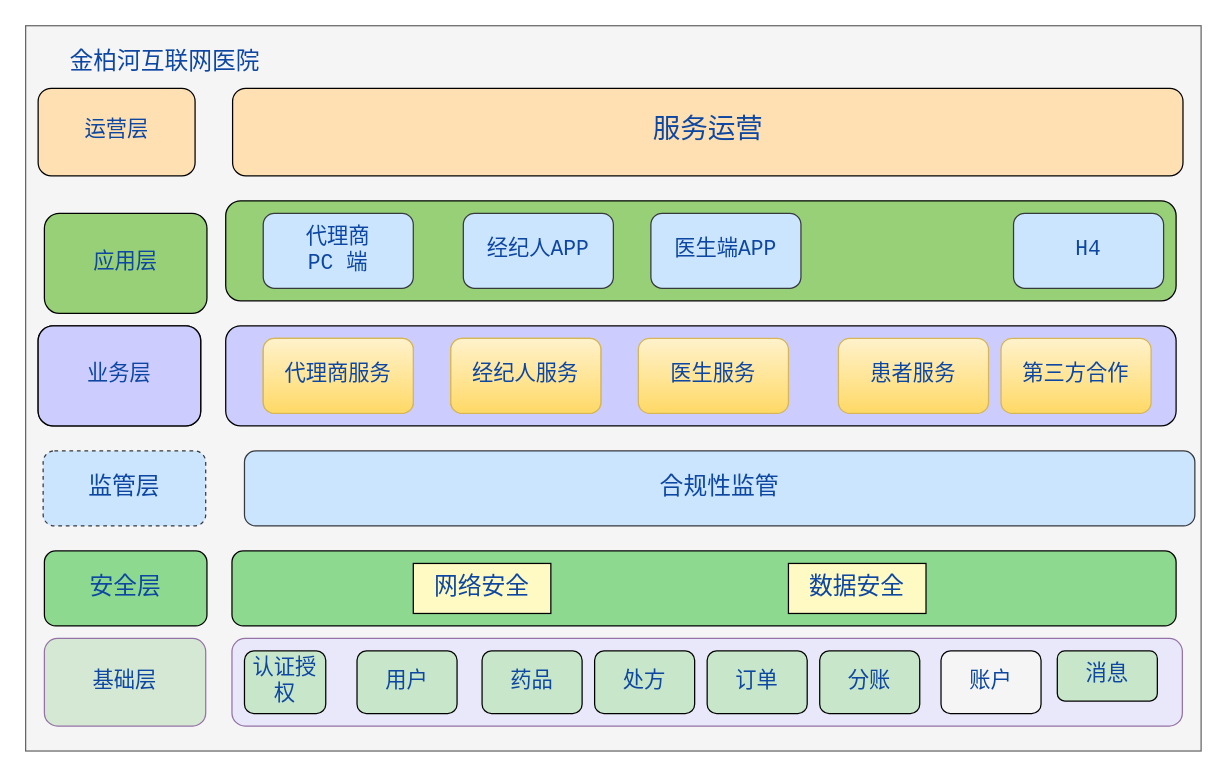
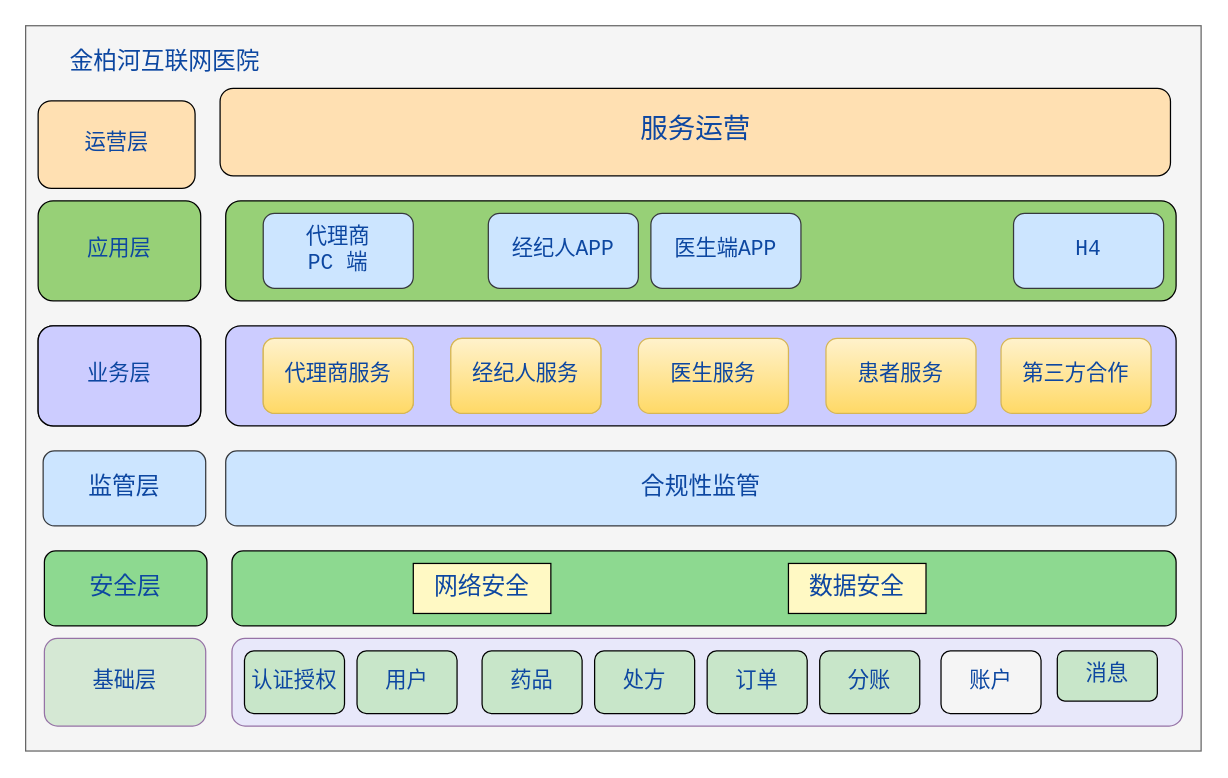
  <mxCell id="0" />
  <mxCell id="1" parent="0" />
  <mxCell id="2" value="" style="rounded=0;whiteSpace=wrap;html=1;fillColor=#f5f5f5;fontColor=#0D47A1;strokeColor=#666666;fontStyle=0;fontFamily=Courier New;" vertex="1" parent="1"><mxGeometry x="20" y="20" width="940" height="580" as="geometry" /></mxCell>
  <mxCell id="3" value="" style="rounded=1;whiteSpace=wrap;html=1;fontFamily=Courier New;fontSize=16;fillColor=#E8E8FA;strokeColor=#9673a6;fontColor=#0D47A1;fontStyle=0" vertex="1" parent="1"><mxGeometry x="185" y="510" width="760" height="70" as="geometry" /></mxCell>
  <mxCell id="4" value="&lt;font style=&quot;font-size: 17px;&quot;&gt;药品&lt;/font&gt;" style="rounded=1;whiteSpace=wrap;html=1;fontFamily=Courier New;fontSize=16;gradientColor=none;fillColor=#C8E6C9;fontColor=#0D47A1;fontStyle=0" vertex="1" parent="1"><mxGeometry x="385" y="520" width="80" height="50" as="geometry" /></mxCell>
  <mxCell id="5" value="&lt;font style=&quot;font-size: 17px;&quot;&gt;处方&lt;/font&gt;" style="rounded=1;whiteSpace=wrap;html=1;fontFamily=Courier New;fontSize=16;fillColor=#C8E6C9;fontColor=#0D47A1;fontStyle=0" vertex="1" parent="1"><mxGeometry x="475" y="520" width="80" height="50" as="geometry" /></mxCell>
  <mxCell id="6" value="&lt;font style=&quot;font-size: 17px;&quot;&gt;订单&lt;/font&gt;" style="rounded=1;whiteSpace=wrap;html=1;fontFamily=Courier New;fontSize=16;fillColor=#C8E6C9;fontColor=#0D47A1;fontStyle=0" vertex="1" parent="1"><mxGeometry x="565" y="520" width="80" height="50" as="geometry" /></mxCell>
  <mxCell id="7" value="&lt;font style=&quot;font-size: 17px;&quot;&gt;分账&lt;/font&gt;" style="rounded=1;whiteSpace=wrap;html=1;fontFamily=Courier New;fontSize=16;fillColor=#C8E6C9;fontColor=#0D47A1;fontStyle=0" vertex="1" parent="1"><mxGeometry x="655" y="520" width="80" height="50" as="geometry" /></mxCell>
  <mxCell id="8" value="&lt;font style=&quot;font-size: 17px;&quot;&gt;账户&lt;/font&gt;" style="rounded=1;whiteSpace=wrap;html=1;fontFamily=Courier New;fontSize=16;fillColor=#f5f5f5;fontColor=#0D47A1;fontStyle=0;" vertex="1" parent="1"><mxGeometry x="752" y="520" width="80" height="50" as="geometry" /></mxCell>
  <mxCell id="9" value="&lt;font style=&quot;font-size: 17px;&quot;&gt;消息&lt;/font&gt;" style="rounded=1;whiteSpace=wrap;html=1;fontFamily=Courier New;fontSize=16;fillColor=#C8E6C9;fontColor=#0D47A1;fontStyle=0" vertex="1" parent="1"><mxGeometry x="845" y="520" width="80" height="40" as="geometry" /></mxCell>
  <mxCell id="10" value="&lt;font style=&quot;font-size: 17px;&quot;&gt;业务层&lt;/font&gt;" style="rounded=1;whiteSpace=wrap;html=1;fontFamily=Courier New;fontSize=16;fillColor=#CCCCFF;gradientColor=none;fontColor=#0D47A1;fontStyle=0" vertex="1" parent="1"><mxGeometry x="30" y="260" width="130" height="80" as="geometry" /></mxCell>
  <mxCell id="11" value="" style="rounded=1;whiteSpace=wrap;html=1;fontFamily=Courier New;fontSize=16;fillColor=#CCCCFF;gradientColor=none;fontColor=#0D47A1;fontStyle=0" vertex="1" parent="1"><mxGeometry x="180" y="260" width="760" height="80" as="geometry" /></mxCell>
  <mxCell id="12" value="&lt;font style=&quot;font-size: 17px;&quot;&gt;医生服务&lt;/font&gt;" style="rounded=1;whiteSpace=wrap;html=1;fontFamily=Courier New;fontSize=16;fillColor=#fff2cc;strokeColor=#d6b656;gradientColor=#ffd966;fontColor=#0D47A1;fontStyle=0" vertex="1" parent="1"><mxGeometry x="510" y="270" width="120" height="60" as="geometry" /></mxCell>
  <mxCell id="13" value="&lt;font style=&quot;font-size: 17px;&quot;&gt;代理商服务&lt;/font&gt;" style="rounded=1;whiteSpace=wrap;html=1;fontFamily=Courier New;fontSize=16;fillColor=#fff2cc;strokeColor=#d6b656;gradientColor=#ffd966;fontColor=#0D47A1;fontStyle=0" vertex="1" parent="1"><mxGeometry x="210" y="270" width="120" height="60" as="geometry" /></mxCell>
  <mxCell id="14" value="&lt;font style=&quot;font-size: 17px;&quot;&gt;经纪人服务&lt;/font&gt;" style="rounded=1;whiteSpace=wrap;html=1;fontFamily=Courier New;fontSize=16;fillColor=#fff2cc;strokeColor=#d6b656;gradientColor=#ffd966;fontColor=#0D47A1;fontStyle=0" vertex="1" parent="1"><mxGeometry x="360" y="270" width="120" height="60" as="geometry" /></mxCell>
- <mxCell id="15" value="&lt;font style=&quot;font-size: 17px;&quot;&gt;患者服务&lt;/font&gt;" style="rounded=1;whiteSpace=wrap;html=1;fontFamily=Courier New;fontSize=16;fillColor=#fff2cc;strokeColor=#d6b656;gradientColor=#ffd966;fontColor=#0D47A1;fontStyle=0" vertex="1" parent="1"><mxGeometry x="670" y="270" width="120" height="60" as="geometry" /></mxCell>
- <mxCell id="16" value="&lt;font style=&quot;font-size: 17px;&quot;&gt;应用层&lt;/font&gt;" style="rounded=1;whiteSpace=wrap;html=1;fontFamily=Courier New;fontSize=16;fillColor=#97D077;gradientColor=none;fontColor=#0D47A1;fontStyle=0" vertex="1" parent="1"><mxGeometry x="35" y="170" width="130" height="80" as="geometry" /></mxCell>
+ <mxCell id="15" value="&lt;font style=&quot;font-size: 17px;&quot;&gt;患者服务&lt;/font&gt;" style="rounded=1;whiteSpace=wrap;html=1;fontFamily=Courier New;fontSize=16;fillColor=#fff2cc;strokeColor=#d6b656;gradientColor=#ffd966;fontColor=#0D47A1;fontStyle=0" vertex="1" parent="1"><mxGeometry x="660" y="270" width="120" height="60" as="geometry" /></mxCell>
+ <mxCell id="16" value="&lt;font style=&quot;font-size: 17px;&quot;&gt;应用层&lt;/font&gt;" style="rounded=1;whiteSpace=wrap;html=1;fontFamily=Courier New;fontSize=16;fillColor=#97D077;gradientColor=none;fontColor=#0D47A1;fontStyle=0" vertex="1" parent="1"><mxGeometry x="30" y="160" width="130" height="80" as="geometry" /></mxCell>
  <mxCell id="17" value="" style="rounded=1;whiteSpace=wrap;html=1;fontFamily=Courier New;fontSize=16;fillColor=#97D077;gradientColor=none;fontColor=#0D47A1;fontStyle=0" vertex="1" parent="1"><mxGeometry x="180" y="160" width="760" height="80" as="geometry" /></mxCell>
  <mxCell id="18" value="&lt;font style=&quot;font-size: 17px;&quot;&gt;代理商 &lt;br&gt;PC 端&lt;/font&gt;" style="rounded=1;whiteSpace=wrap;html=1;fontFamily=Courier New;fontSize=16;fillColor=#cce5ff;strokeColor=#36393d;fontColor=#0D47A1;fontStyle=0" vertex="1" parent="1"><mxGeometry x="210" y="170" width="120" height="60" as="geometry" /></mxCell>
- <mxCell id="19" value="&lt;font style=&quot;font-size: 17px;&quot;&gt;经纪人APP&lt;/font&gt;" style="rounded=1;whiteSpace=wrap;html=1;fontFamily=Courier New;fontSize=16;fillColor=#cce5ff;strokeColor=#36393d;fontColor=#0D47A1;fontStyle=0" vertex="1" parent="1"><mxGeometry x="370" y="170" width="120" height="60" as="geometry" /></mxCell>
+ <mxCell id="19" value="&lt;font style=&quot;font-size: 17px;&quot;&gt;经纪人APP&lt;/font&gt;" style="rounded=1;whiteSpace=wrap;html=1;fontFamily=Courier New;fontSize=16;fillColor=#cce5ff;strokeColor=#36393d;fontColor=#0D47A1;fontStyle=0" vertex="1" parent="1"><mxGeometry x="390" y="170" width="120" height="60" as="geometry" /></mxCell>
  <mxCell id="20" value="&lt;font style=&quot;font-size: 17px;&quot;&gt;医生端APP&lt;/font&gt;" style="rounded=1;whiteSpace=wrap;html=1;fontFamily=Courier New;fontSize=16;fillColor=#cce5ff;strokeColor=#36393d;fontColor=#0D47A1;fontStyle=0" vertex="1" parent="1"><mxGeometry x="520" y="170" width="120" height="60" as="geometry" /></mxCell>
- <mxCell id="21" value="&lt;font style=&quot;font-size: 17px;&quot;&gt;运营层&lt;/font&gt;" style="rounded=1;whiteSpace=wrap;html=1;fontFamily=Courier New;fontSize=16;fillColor=#FFE0B2;gradientColor=none;fontColor=#0D47A1;fontStyle=0" vertex="1" parent="1"><mxGeometry x="30" y="70" width="125.5" height="70" as="geometry" /></mxCell>
- <mxCell id="22" value="&lt;font style=&quot;font-size: 22px;&quot;&gt;服务运营&lt;/font&gt;" style="rounded=1;whiteSpace=wrap;html=1;fontFamily=Courier New;fontSize=16;fillColor=#FFE0B2;gradientColor=none;labelBorderColor=none;fontColor=#0D47A1;fontStyle=0" vertex="1" parent="1"><mxGeometry x="185.5" y="70" width="760" height="70" as="geometry" /></mxCell>
+ <mxCell id="21" value="&lt;font style=&quot;font-size: 17px;&quot;&gt;运营层&lt;/font&gt;" style="rounded=1;whiteSpace=wrap;html=1;fontFamily=Courier New;fontSize=16;fillColor=#FFE0B2;gradientColor=none;fontColor=#0D47A1;fontStyle=0" vertex="1" parent="1"><mxGeometry x="30" y="80" width="125.5" height="70" as="geometry" /></mxCell>
+ <mxCell id="22" value="&lt;font style=&quot;font-size: 22px;&quot;&gt;服务运营&lt;/font&gt;" style="rounded=1;whiteSpace=wrap;html=1;fontFamily=Courier New;fontSize=16;fillColor=#FFE0B2;gradientColor=none;labelBorderColor=none;fontColor=#0D47A1;fontStyle=0" vertex="1" parent="1"><mxGeometry x="175.5" y="70" width="760" height="70" as="geometry" /></mxCell>
  <mxCell id="23" value="&lt;font style=&quot;font-size: 19px;&quot;&gt;金柏河互联网医院&lt;/font&gt;" style="text;html=1;strokeColor=none;fillColor=none;align=center;verticalAlign=middle;whiteSpace=wrap;rounded=0;labelBorderColor=none;fontFamily=Courier New;fontSize=19;fontColor=#0D47A1;fontStyle=0" vertex="1" parent="1"><mxGeometry x="53" y="40" width="157" height="20" as="geometry" /></mxCell>
  <mxCell id="24" value="&lt;font style=&quot;font-size: 17px;&quot;&gt;第三方合作&lt;/font&gt;" style="rounded=1;whiteSpace=wrap;html=1;fontFamily=Courier New;fontSize=16;fillColor=#fff2cc;strokeColor=#d6b656;gradientColor=#ffd966;fontColor=#0D47A1;fontStyle=0" vertex="1" parent="1"><mxGeometry x="800" y="270" width="120" height="60" as="geometry" /></mxCell>
  <mxCell id="25" value="&lt;font style=&quot;font-size: 17px;&quot;&gt;H4&lt;/font&gt;" style="rounded=1;whiteSpace=wrap;html=1;fontFamily=Courier New;fontSize=16;fillColor=#cce5ff;strokeColor=#36393d;fontColor=#0D47A1;fontStyle=0" vertex="1" parent="1"><mxGeometry x="810" y="170" width="120" height="60" as="geometry" /></mxCell>
  <mxCell id="26" value="&lt;font style=&quot;font-size: 17px;&quot;&gt;基础层&lt;/font&gt;" style="rounded=1;whiteSpace=wrap;html=1;fontFamily=Courier New;fontSize=16;fillColor=#d5e8d4;strokeColor=#9673a6;fontColor=#0D47A1;fontStyle=0;" vertex="1" parent="1"><mxGeometry x="35" y="510" width="129" height="70" as="geometry" /></mxCell>
- <mxCell id="27" value="&lt;font style=&quot;font-size: 17px;&quot;&gt;认证授权&lt;/font&gt;" style="rounded=1;whiteSpace=wrap;html=1;fontFamily=Courier New;fontSize=16;fillColor=#C8E6C9;fontColor=#0D47A1;fontStyle=0" vertex="1" parent="1"><mxGeometry x="195" y="520" width="65" height="50" as="geometry" /></mxCell>
+ <mxCell id="27" value="&lt;font style=&quot;font-size: 17px;&quot;&gt;认证授权&lt;/font&gt;" style="rounded=1;whiteSpace=wrap;html=1;fontFamily=Courier New;fontSize=16;fillColor=#C8E6C9;fontColor=#0D47A1;fontStyle=0" vertex="1" parent="1"><mxGeometry x="195" y="520" width="80" height="50" as="geometry" /></mxCell>
  <mxCell id="28" value="&lt;font style=&quot;font-size: 17px;&quot;&gt;用户&lt;/font&gt;" style="rounded=1;whiteSpace=wrap;html=1;fontFamily=Courier New;fontSize=16;fillColor=#C8E6C9;fontColor=#0D47A1;fontStyle=0" vertex="1" parent="1"><mxGeometry x="285" y="520" width="80" height="50" as="geometry" /></mxCell>
  <mxCell id="29" value="安全层" style="rounded=1;whiteSpace=wrap;html=1;labelBorderColor=none;fontFamily=Courier New;fontSize=19;fontColor=#0D47A1;fillColor=#8DD990;gradientColor=none;" vertex="1" parent="1"><mxGeometry x="35" y="440" width="130" height="60" as="geometry" /></mxCell>
  <mxCell id="30" value="" style="rounded=1;whiteSpace=wrap;html=1;labelBorderColor=none;fontFamily=Courier New;fontSize=19;fontColor=#0D47A1;fillColor=#8DD990;gradientColor=none;" vertex="1" parent="1"><mxGeometry x="185" y="440" width="755" height="60" as="geometry" /></mxCell>
  <mxCell id="31" value="网络安全" style="whiteSpace=wrap;html=1;labelBorderColor=none;fontFamily=Courier New;fontSize=19;fontColor=#0D47A1;fillColor=#FFF9C4;gradientColor=none;rounded=0;" vertex="1" parent="1"><mxGeometry x="330" y="450" width="110" height="40" as="geometry" /></mxCell>
  <mxCell id="32" value="数据安全" style="whiteSpace=wrap;html=1;labelBorderColor=none;fontFamily=Courier New;fontSize=19;fontColor=#0D47A1;fillColor=#FFF9C4;gradientColor=none;rounded=0;" vertex="1" parent="1"><mxGeometry x="630" y="450" width="110" height="40" as="geometry" /></mxCell>
  <mxCell id="33" value="&lt;font style=&quot;font-size: 17px;&quot;&gt;业务层&lt;/font&gt;" style="rounded=1;whiteSpace=wrap;html=1;fontFamily=Courier New;fontSize=16;fillColor=#CCCCFF;gradientColor=none;fontColor=#0D47A1;fontStyle=0" vertex="1" parent="1"><mxGeometry x="30" y="260" width="130" height="80" as="geometry" /></mxCell>
  <mxCell id="34" value="&lt;font style=&quot;font-size: 17px;&quot;&gt;代理商服务&lt;/font&gt;" style="rounded=1;whiteSpace=wrap;html=1;fontFamily=Courier New;fontSize=16;fillColor=#fff2cc;strokeColor=#d6b656;gradientColor=#ffd966;fontColor=#0D47A1;fontStyle=0" vertex="1" parent="1"><mxGeometry x="210" y="270" width="120" height="60" as="geometry" /></mxCell>
  <mxCell id="35" value="&lt;font style=&quot;font-size: 17px;&quot;&gt;经纪人服务&lt;/font&gt;" style="rounded=1;whiteSpace=wrap;html=1;fontFamily=Courier New;fontSize=16;fillColor=#fff2cc;strokeColor=#d6b656;gradientColor=#ffd966;fontColor=#0D47A1;fontStyle=0" vertex="1" parent="1"><mxGeometry x="360" y="270" width="120" height="60" as="geometry" /></mxCell>
- <mxCell id="36" value="&lt;font color=&quot;#0d47a1&quot;&gt;监管层&lt;/font&gt;" style="rounded=1;whiteSpace=wrap;html=1;labelBorderColor=none;fontFamily=Courier New;fontSize=19;fillColor=#cce5ff;strokeColor=#36393d;dashed=1;" vertex="1" parent="1"><mxGeometry x="34" y="360" width="130" height="60" as="geometry" /></mxCell>
- <mxCell id="37" value="&lt;font color=&quot;#0d47a1&quot;&gt;合规性监管&lt;/font&gt;" style="rounded=1;whiteSpace=wrap;html=1;labelBorderColor=none;fontFamily=Courier New;fontSize=19;fillColor=#cce5ff;strokeColor=#36393d;" vertex="1" parent="1"><mxGeometry x="195" y="360" width="760" height="60" as="geometry" /></mxCell>
+ <mxCell id="36" value="&lt;font color=&quot;#0d47a1&quot;&gt;监管层&lt;/font&gt;" style="rounded=1;whiteSpace=wrap;html=1;labelBorderColor=none;fontFamily=Courier New;fontSize=19;fillColor=#cce5ff;strokeColor=#36393d;" vertex="1" parent="1"><mxGeometry x="34" y="360" width="130" height="60" as="geometry" /></mxCell>
+ <mxCell id="37" value="&lt;font color=&quot;#0d47a1&quot;&gt;合规性监管&lt;/font&gt;" style="rounded=1;whiteSpace=wrap;html=1;labelBorderColor=none;fontFamily=Courier New;fontSize=19;fillColor=#cce5ff;strokeColor=#36393d;" vertex="1" parent="1"><mxGeometry x="180" y="360" width="760" height="60" as="geometry" /></mxCell>
